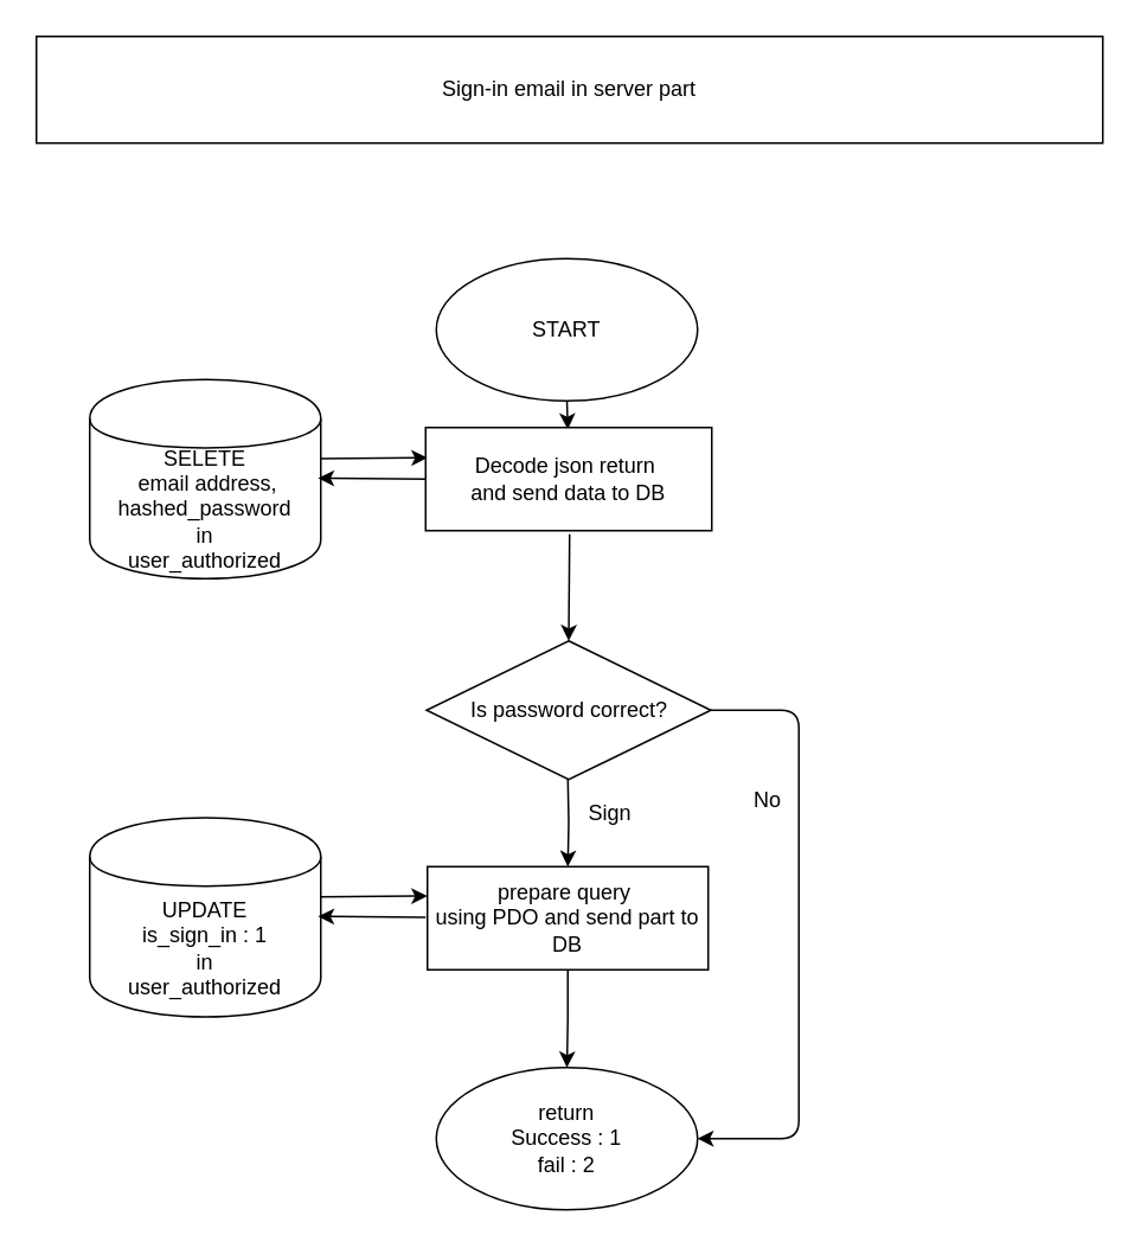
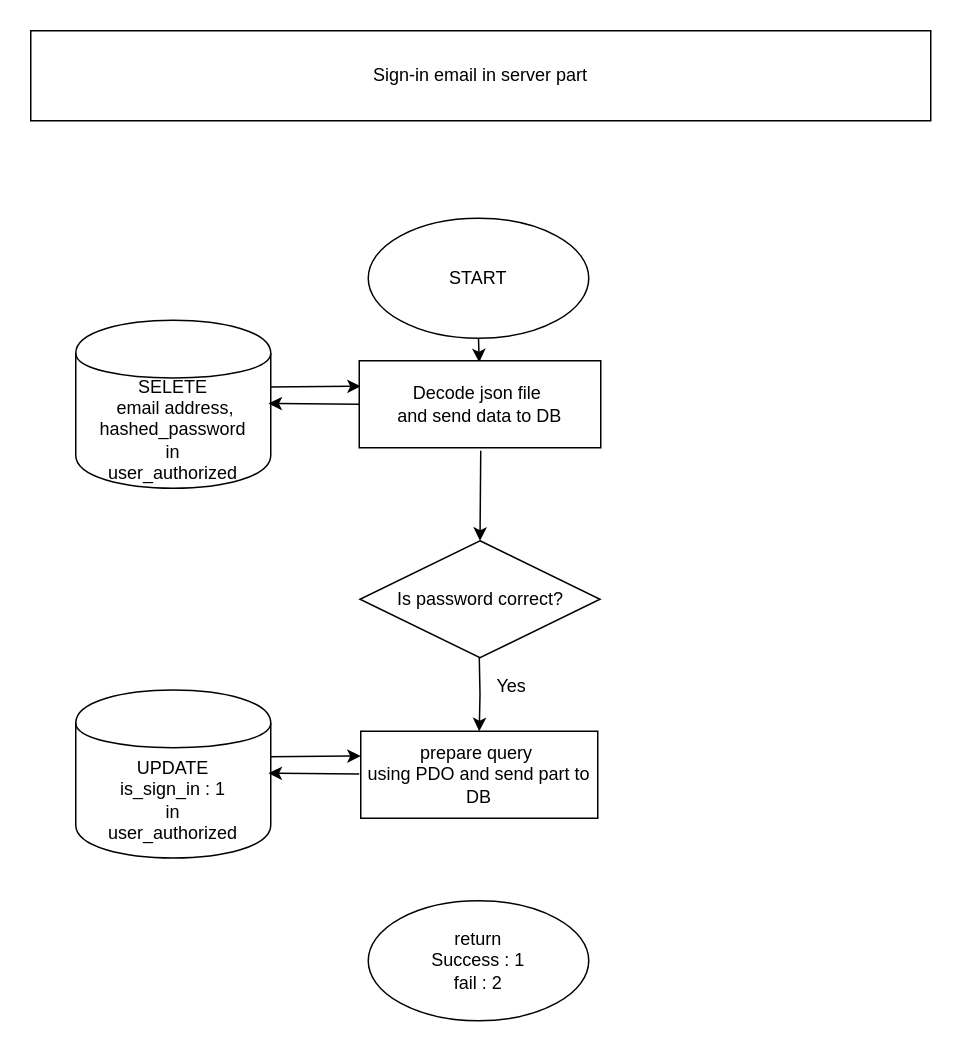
  <mxCell id="0" />
  <mxCell id="1" parent="0" />
  <mxCell id="2" style="edgeStyle=orthogonalEdgeStyle;rounded=0;orthogonalLoop=1;jettySize=auto;html=1;exitX=0.5;exitY=1;exitDx=0;exitDy=0;entryX=0.5;entryY=0;entryDx=0;entryDy=0;" edge="1" parent="1" source="3"><mxGeometry relative="1" as="geometry"><mxPoint x="319" y="241" as="targetPoint" /></mxGeometry></mxCell>
  <mxCell id="3" value="START" style="ellipse;whiteSpace=wrap;html=1;" vertex="1" parent="1"><mxGeometry x="245" y="145" width="147" height="80" as="geometry" /></mxCell>
  <mxCell id="4" style="edgeStyle=orthogonalEdgeStyle;rounded=0;orthogonalLoop=1;jettySize=auto;html=1;entryX=0.5;entryY=0;entryDx=0;entryDy=0;" edge="1" parent="1" target="5"><mxGeometry relative="1" as="geometry"><mxPoint x="319" y="436.5" as="sourcePoint" /></mxGeometry></mxCell>
  <mxCell id="5" value="&lt;span style=&quot;white-space: normal&quot;&gt;prepare query&amp;nbsp;&lt;/span&gt;&lt;br style=&quot;white-space: normal&quot;&gt;&lt;span style=&quot;white-space: normal&quot;&gt;using PDO and send part to DB&lt;/span&gt;" style="rounded=0;whiteSpace=wrap;html=1;" vertex="1" parent="1"><mxGeometry x="240" y="487" width="158" height="58" as="geometry" /></mxCell>
- <mxCell id="6" style="edgeStyle=orthogonalEdgeStyle;rounded=0;orthogonalLoop=1;jettySize=auto;html=1;exitX=0.5;exitY=1;exitDx=0;exitDy=0;entryX=0.5;entryY=0;entryDx=0;entryDy=0;" edge="1" parent="1" source="5" target="15"><mxGeometry relative="1" as="geometry"><mxPoint x="317" y="561.5" as="sourcePoint" /><mxPoint x="319" y="596" as="targetPoint" /></mxGeometry></mxCell>
  <mxCell id="7" value="Sign-in email in server part" style="rounded=0;whiteSpace=wrap;html=1;" vertex="1" parent="1"><mxGeometry x="20" y="20" width="600" height="60" as="geometry" /></mxCell>
  <mxCell id="8" value="" style="endArrow=classic;html=1;exitX=1;exitY=0.5;exitDx=0;exitDy=0;entryX=0;entryY=0.5;entryDx=0;entryDy=0;" edge="1" parent="1"><mxGeometry width="50" height="50" relative="1" as="geometry"><mxPoint x="178.5" y="257.5" as="sourcePoint" /><mxPoint x="240" y="257" as="targetPoint" /></mxGeometry></mxCell>
  <mxCell id="9" value="SELETE&lt;br&gt;&amp;nbsp;email address, hashed_password &lt;br&gt;in &lt;br&gt;user_authorized" style="shape=cylinder;whiteSpace=wrap;html=1;boundedLbl=1;backgroundOutline=1;" vertex="1" parent="1"><mxGeometry x="50" y="213" width="130" height="112" as="geometry" /></mxCell>
  <mxCell id="10" value="" style="endArrow=classic;html=1;entryX=0;entryY=0.5;entryDx=0;entryDy=0;" edge="1" parent="1"><mxGeometry width="50" height="50" relative="1" as="geometry"><mxPoint x="239" y="269" as="sourcePoint" /><mxPoint x="178.5" y="268.5" as="targetPoint" /></mxGeometry></mxCell>
  <mxCell id="11" value="&lt;span style=&quot;white-space: normal&quot;&gt;Is password correct?&lt;/span&gt;" style="rhombus;whiteSpace=wrap;html=1;" vertex="1" parent="1"><mxGeometry x="239.5" y="360" width="160" height="78" as="geometry" /></mxCell>
- <mxCell id="12" value="Decode json return&amp;nbsp;&lt;br&gt;and send data to DB" style="rounded=0;whiteSpace=wrap;html=1;" vertex="1" parent="1"><mxGeometry x="239" y="240" width="161" height="58" as="geometry" /></mxCell>
+ <mxCell id="12" value="Decode json file&amp;nbsp;&lt;br&gt;and send data to DB" style="rounded=0;whiteSpace=wrap;html=1;" vertex="1" parent="1"><mxGeometry x="239" y="240" width="161" height="58" as="geometry" /></mxCell>
  <mxCell id="13" value="" style="endArrow=classic;html=1;entryX=0.5;entryY=0;entryDx=0;entryDy=0;" edge="1" parent="1" target="11"><mxGeometry width="50" height="50" relative="1" as="geometry"><mxPoint x="320" y="300" as="sourcePoint" /><mxPoint x="484" y="325" as="targetPoint" /></mxGeometry></mxCell>
- <mxCell id="14" value="" style="endArrow=classic;html=1;exitX=1;exitY=0.5;exitDx=0;exitDy=0;entryX=1;entryY=0.5;entryDx=0;entryDy=0;" edge="1" parent="1" source="11" target="15"><mxGeometry width="50" height="50" relative="1" as="geometry"><mxPoint x="109" y="430" as="sourcePoint" /><mxPoint x="159" y="399" as="targetPoint" /><Array as="points"><mxPoint x="449" y="399" /><mxPoint x="449" y="640" /></Array></mxGeometry></mxCell>
  <mxCell id="15" value="return&lt;br&gt;Success : 1&lt;br&gt;fail : 2" style="ellipse;whiteSpace=wrap;html=1;" vertex="1" parent="1"><mxGeometry x="245" y="600" width="147" height="80" as="geometry" /></mxCell>
- <mxCell id="16" value="No" style="text;html=1;resizable=0;points=[];autosize=1;align=left;verticalAlign=top;spacingTop=-4;" vertex="1" parent="1"><mxGeometry x="422" y="439.5" width="30" height="20" as="geometry" /></mxCell>
- <mxCell id="17" value="Sign" style="text;html=1;resizable=0;points=[];autosize=1;align=left;verticalAlign=top;spacingTop=-4;" vertex="1" parent="1"><mxGeometry x="329" y="447" width="40" height="20" as="geometry" /></mxCell>
+ <mxCell id="17" value="Yes" style="text;html=1;resizable=0;points=[];autosize=1;align=left;verticalAlign=top;spacingTop=-4;" vertex="1" parent="1"><mxGeometry x="329" y="447" width="40" height="20" as="geometry" /></mxCell>
  <mxCell id="18" value="" style="endArrow=classic;html=1;exitX=1;exitY=0.5;exitDx=0;exitDy=0;entryX=0;entryY=0.5;entryDx=0;entryDy=0;" edge="1" parent="1"><mxGeometry width="50" height="50" relative="1" as="geometry"><mxPoint x="178.5" y="504" as="sourcePoint" /><mxPoint x="240" y="503.5" as="targetPoint" /></mxGeometry></mxCell>
  <mxCell id="19" value="UPDATE&lt;br&gt;is_sign_in : 1&lt;br&gt;in &lt;br&gt;user_authorized" style="shape=cylinder;whiteSpace=wrap;html=1;boundedLbl=1;backgroundOutline=1;" vertex="1" parent="1"><mxGeometry x="50" y="459.5" width="130" height="112" as="geometry" /></mxCell>
  <mxCell id="20" value="" style="endArrow=classic;html=1;entryX=0;entryY=0.5;entryDx=0;entryDy=0;" edge="1" parent="1"><mxGeometry width="50" height="50" relative="1" as="geometry"><mxPoint x="239" y="515.5" as="sourcePoint" /><mxPoint x="178.5" y="515" as="targetPoint" /></mxGeometry></mxCell>
